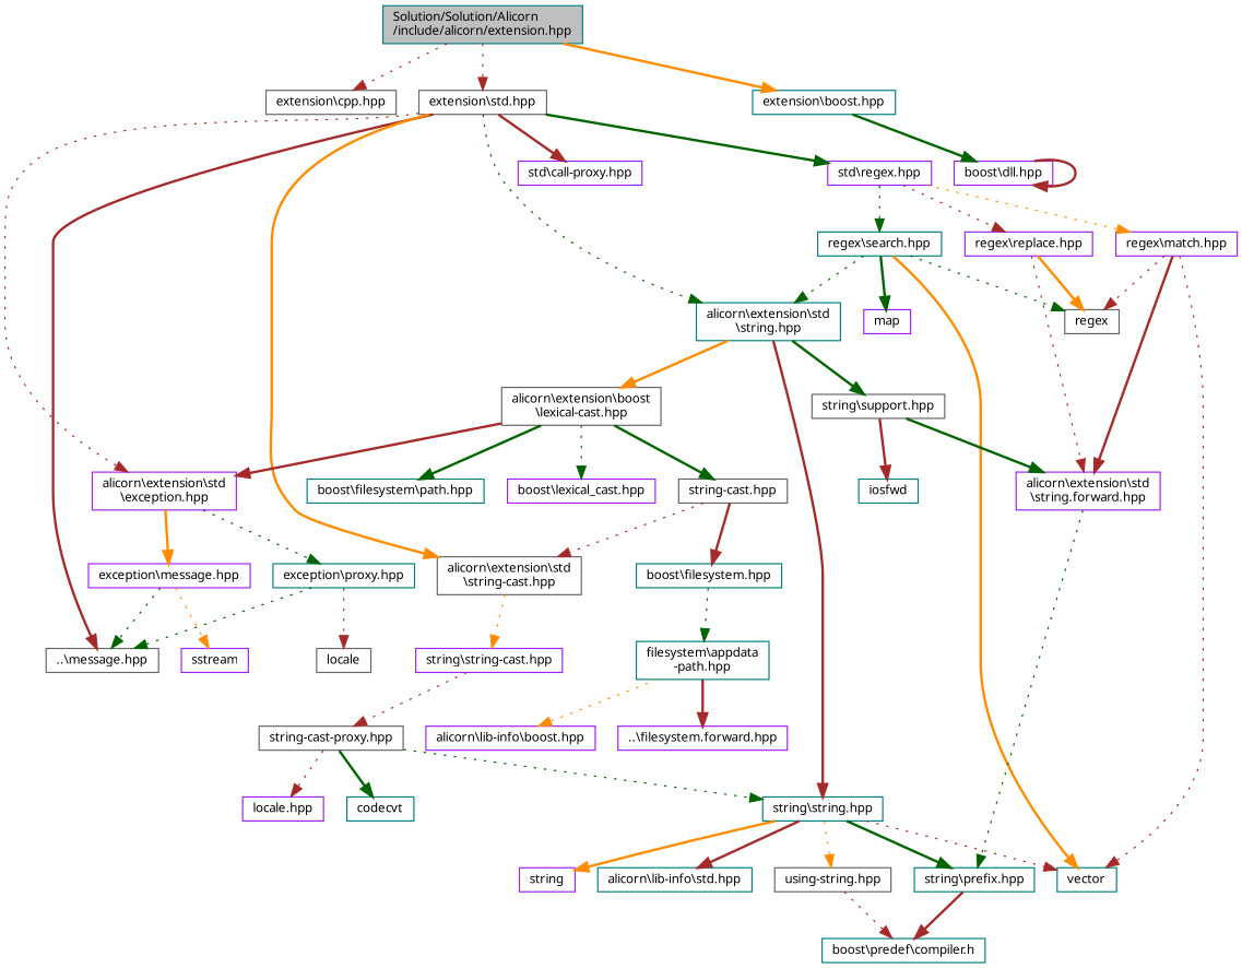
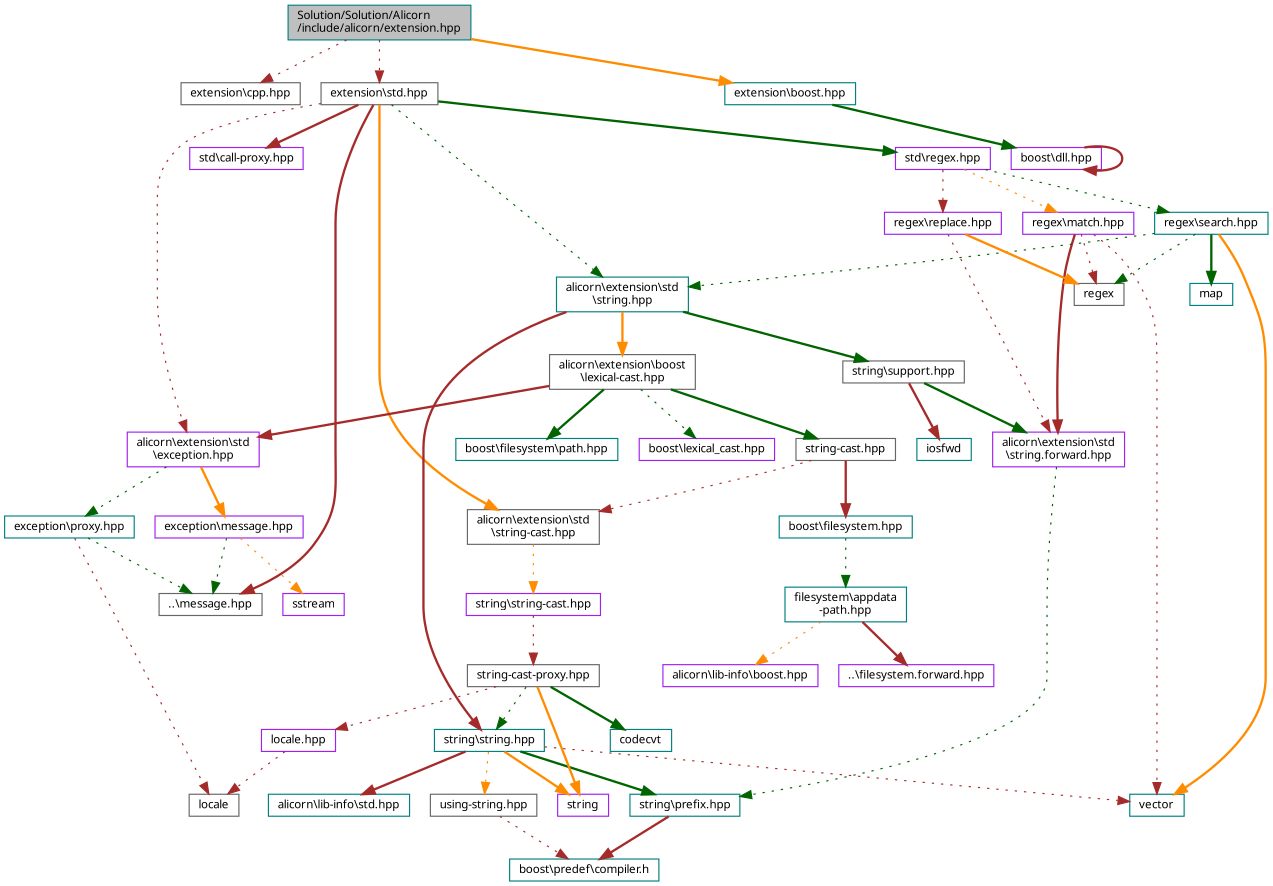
  digraph {
    node [color=teal fillcolor=white fontname=Verdana fontsize=10 shape=record style=filled]
    edge [color=brown fontname=Verdana fontsize=10 labelfontname=Verdana labelfontsize=10 style=dotted]
    n1 [fillcolor=grey75 fontcolor=black height=0.2 label="Solution/Solution/Alicorn\l/include/alicorn/extension.hpp" width=0.4]
    n2 [color=gray40 height=0.2 label="extension\\cpp.hpp" width=0.4]
    n3 [color=gray40 height=0.2 label="extension\\std.hpp" width=0.4]
    n4 [height=0.2 label="extension\\boost.hpp" width=0.4]
    n5 [color=purple height=0.2 label="std\\regex.hpp" width=0.4]
    n6 [height=0.2 label="alicorn\\extension\\std\l\\string.hpp" width=0.4]
    n7 [color=purple height=0.2 label="alicorn\\extension\\std\l\\exception.hpp" width=0.4]
    n8 [color=gray40 height=0.2 label="..\\message.hpp" width=0.4]
    n9 [color=gray40 height=0.2 label="alicorn\\extension\\std\l\\string-cast.hpp" width=0.4]
    n10 [color=purple height=0.2 label="std\\call-proxy.hpp" width=0.4]
    n11 [color=purple height=0.2 label="boost\\dll.hpp" width=0.4]
    n12 [color=purple height=0.2 label="regex\\match.hpp" width=0.4]
    n13 [height=0.2 label="regex\\search.hpp" width=0.4]
    n14 [color=purple height=0.2 label="regex\\replace.hpp" width=0.4]
    n15 [height=0.2 label="string\\string.hpp" width=0.4]
    n16 [color=gray40 height=0.2 label="string\\support.hpp" width=0.4]
    n17 [color=gray40 height=0.2 label="alicorn\\extension\\boost\l\\lexical-cast.hpp" width=0.4]
    n18 [height=0.2 label="exception\\proxy.hpp" width=0.4]
    n19 [color=purple height=0.2 label="exception\\message.hpp" width=0.4]
    n20 [color=purple height=0.2 label="string\\string-cast.hpp" width=0.4]
    n21 [height=0.2 label=vector width=0.4]
    n22 [color=gray40 height=0.2 label=regex width=0.4]
    n23 [color=purple height=0.2 label="alicorn\\extension\\std\l\\string.forward.hpp" width=0.4]
-   n24 [color=purple height=0.2 label=map width=0.4]
+   n24 [height=0.2 label=map width=0.4]
    n25 [height=0.2 label="string\\prefix.hpp" width=0.4]
    n26 [height=0.2 label="boost\\predef\\compiler.h" width=0.4]
    n27 [color=purple height=0.2 label=string width=0.4]
    n28 [height=0.2 label="alicorn\\lib-info\\std.hpp" width=0.4]
    n29 [color=gray40 height=0.2 label="using-string.hpp" width=0.4]
    n30 [height=0.2 label=iosfwd width=0.4]
    n31 [color=purple height=0.2 label="boost\\lexical_cast.hpp" width=0.4]
    n32 [height=0.2 label="boost\\filesystem\\path.hpp" width=0.4]
    n33 [color=gray40 height=0.2 label="string-cast.hpp" width=0.4]
    n34 [height=0.2 label="boost\\filesystem.hpp" width=0.4]
    n35 [color=gray40 height=0.2 label=locale width=0.4]
    n36 [color=purple height=0.2 label=sstream width=0.4]
    n37 [height=0.2 label="filesystem\\appdata\l-path.hpp" width=0.4]
    n38 [color=gray40 height=0.2 label="string-cast-proxy.hpp" width=0.4]
    n39 [height=0.2 label=codecvt width=0.4]
    n40 [color=purple height=0.2 label="locale.hpp" width=0.4]
    n41 [color=purple height=0.2 label="..\\filesystem.forward.hpp" width=0.4]
    n42 [color=purple height=0.2 label="alicorn\\lib-info\\boost.hpp" width=0.4]
    n1 -> n2
    n1 -> n3
    n1 -> n4 [color=darkorange style=bold]
    n3 -> n5 [color=darkgreen style=bold]
    n3 -> n6 [color=darkgreen]
    n3 -> n7
    n3 -> n8 [style=bold]
    n3 -> n9 [color=darkorange style=bold]
    n3 -> n10 [style=bold]
    n4 -> n11 [color=darkgreen style=bold]
    n5 -> n12 [color=darkorange]
    n5 -> n13 [color=darkgreen]
    n5 -> n14
    n6 -> n15 [style=bold]
    n6 -> n16 [color=darkgreen style=bold]
    n6 -> n17 [color=darkorange style=bold]
    n7 -> n18 [color=darkgreen]
    n7 -> n19 [color=darkorange style=bold]
    n9 -> n20 [color=darkorange]
    n11 -> n11 [style=bold]
    n12 -> n21
    n12 -> n22
    n12 -> n23 [style=bold]
    n13 -> n6 [color=darkgreen]
    n13 -> n21 [color=darkorange style=bold]
    n13 -> n22 [color=darkgreen]
    n13 -> n24 [color=darkgreen style=bold]
    n14 -> n22 [color=darkorange style=bold]
    n14 -> n23
    n15 -> n21
    n15 -> n25 [color=darkgreen style=bold]
    n15 -> n27 [color=darkorange style=bold]
    n15 -> n28 [style=bold]
    n15 -> n29 [color=darkorange]
    n16 -> n23 [color=darkgreen style=bold]
    n16 -> n30 [style=bold]
    n17 -> n7 [style=bold]
    n17 -> n31 [color=darkgreen]
    n17 -> n32 [color=darkgreen style=bold]
    n17 -> n33 [color=darkgreen style=bold]
    n18 -> n8 [color=darkgreen]
    n18 -> n35
    n19 -> n8 [color=darkgreen]
    n19 -> n36 [color=darkorange]
    n20 -> n38
    n23 -> n25 [color=darkgreen]
    n25 -> n26 [style=bold]
    n29 -> n26
    n33 -> n9
    n33 -> n34 [style=bold]
    n34 -> n37 [color=darkgreen]
    n37 -> n41 [style=bold]
    n37 -> n42 [color=darkorange]
    n38 -> n15 [color=darkgreen]
+   n38 -> n27 [color=darkorange style=bold]
    n38 -> n39 [color=darkgreen style=bold]
    n38 -> n40
+   n40 -> n35
  }
